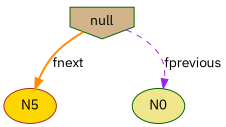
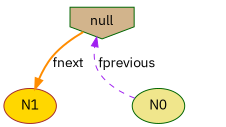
  digraph {
    fontname="IBM Plex Sans"
    nodesep=.5
    ordering=out
    node [color=darkgreen fontname="IBM Plex Sans" style=filled]
    edge [fontname="IBM Plex Sans"]
    null [fillcolor=tan shape=invhouse]
-   N1 [color=brown fillcolor=gold label=N5]
+   N1 [color=brown fillcolor=gold]
    N0 [fillcolor=khaki]
    null -> N1 [color=darkorange label=fnext style=bold]
-   null -> N0 [color=purple label=fprevious style=dashed]
+   N0 -> null [color=purple label=fprevious style=dashed]
  }
